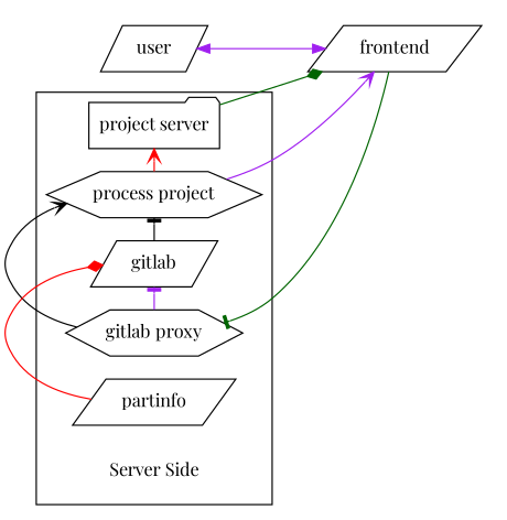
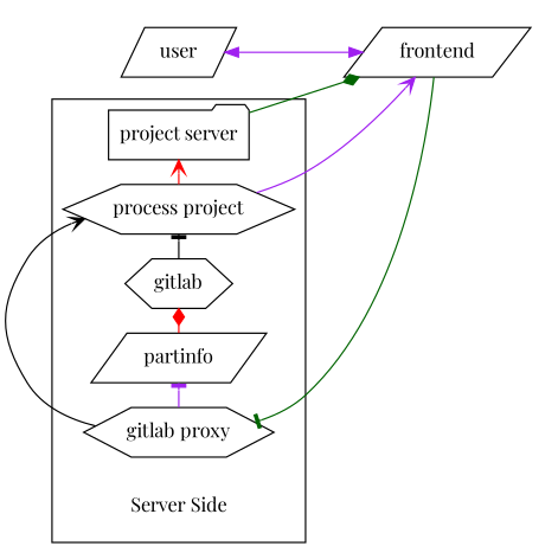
  digraph {
    fontname="Playfair Display"
    rankdir=LR
    node [fontname="Playfair Display" shape=parallelogram]
    edge [color=purple fontname="Playfair Display" arrowhead=tee]
    user
    frontend
    "gitlab proxy" [shape=hexagon]
-   gitlab
+   gitlab [shape=hexagon]
    "process project" [shape=hexagon]
    partinfo
    "project server" [shape=folder]
    "Server Side" [shape=none]
    subgraph cluster_1 {
      color=none
      user
      frontend
    }
    subgraph cluster_2 {
      subgraph sub_3 {
        rank=same
        "gitlab proxy"
        gitlab
        "process project"
        partinfo
        "project server"
        "Server Side"
      }
    }
    user -> frontend [dir=both arrowhead=""]
    frontend -> "gitlab proxy" [color=darkgreen]
-   "gitlab proxy" -> gitlab
+   "gitlab proxy" -> partinfo
    "gitlab proxy" -> "process project" [arrowhead=vee color=black]
    gitlab -> "process project" [color=black]
    "process project" -> frontend [arrowhead=vee]
    "process project" -> "project server" [arrowhead=vee color=red]
    partinfo -> gitlab [arrowhead=diamond color=red]
    "project server" -> frontend [arrowhead=diamond color=darkgreen]
  }
